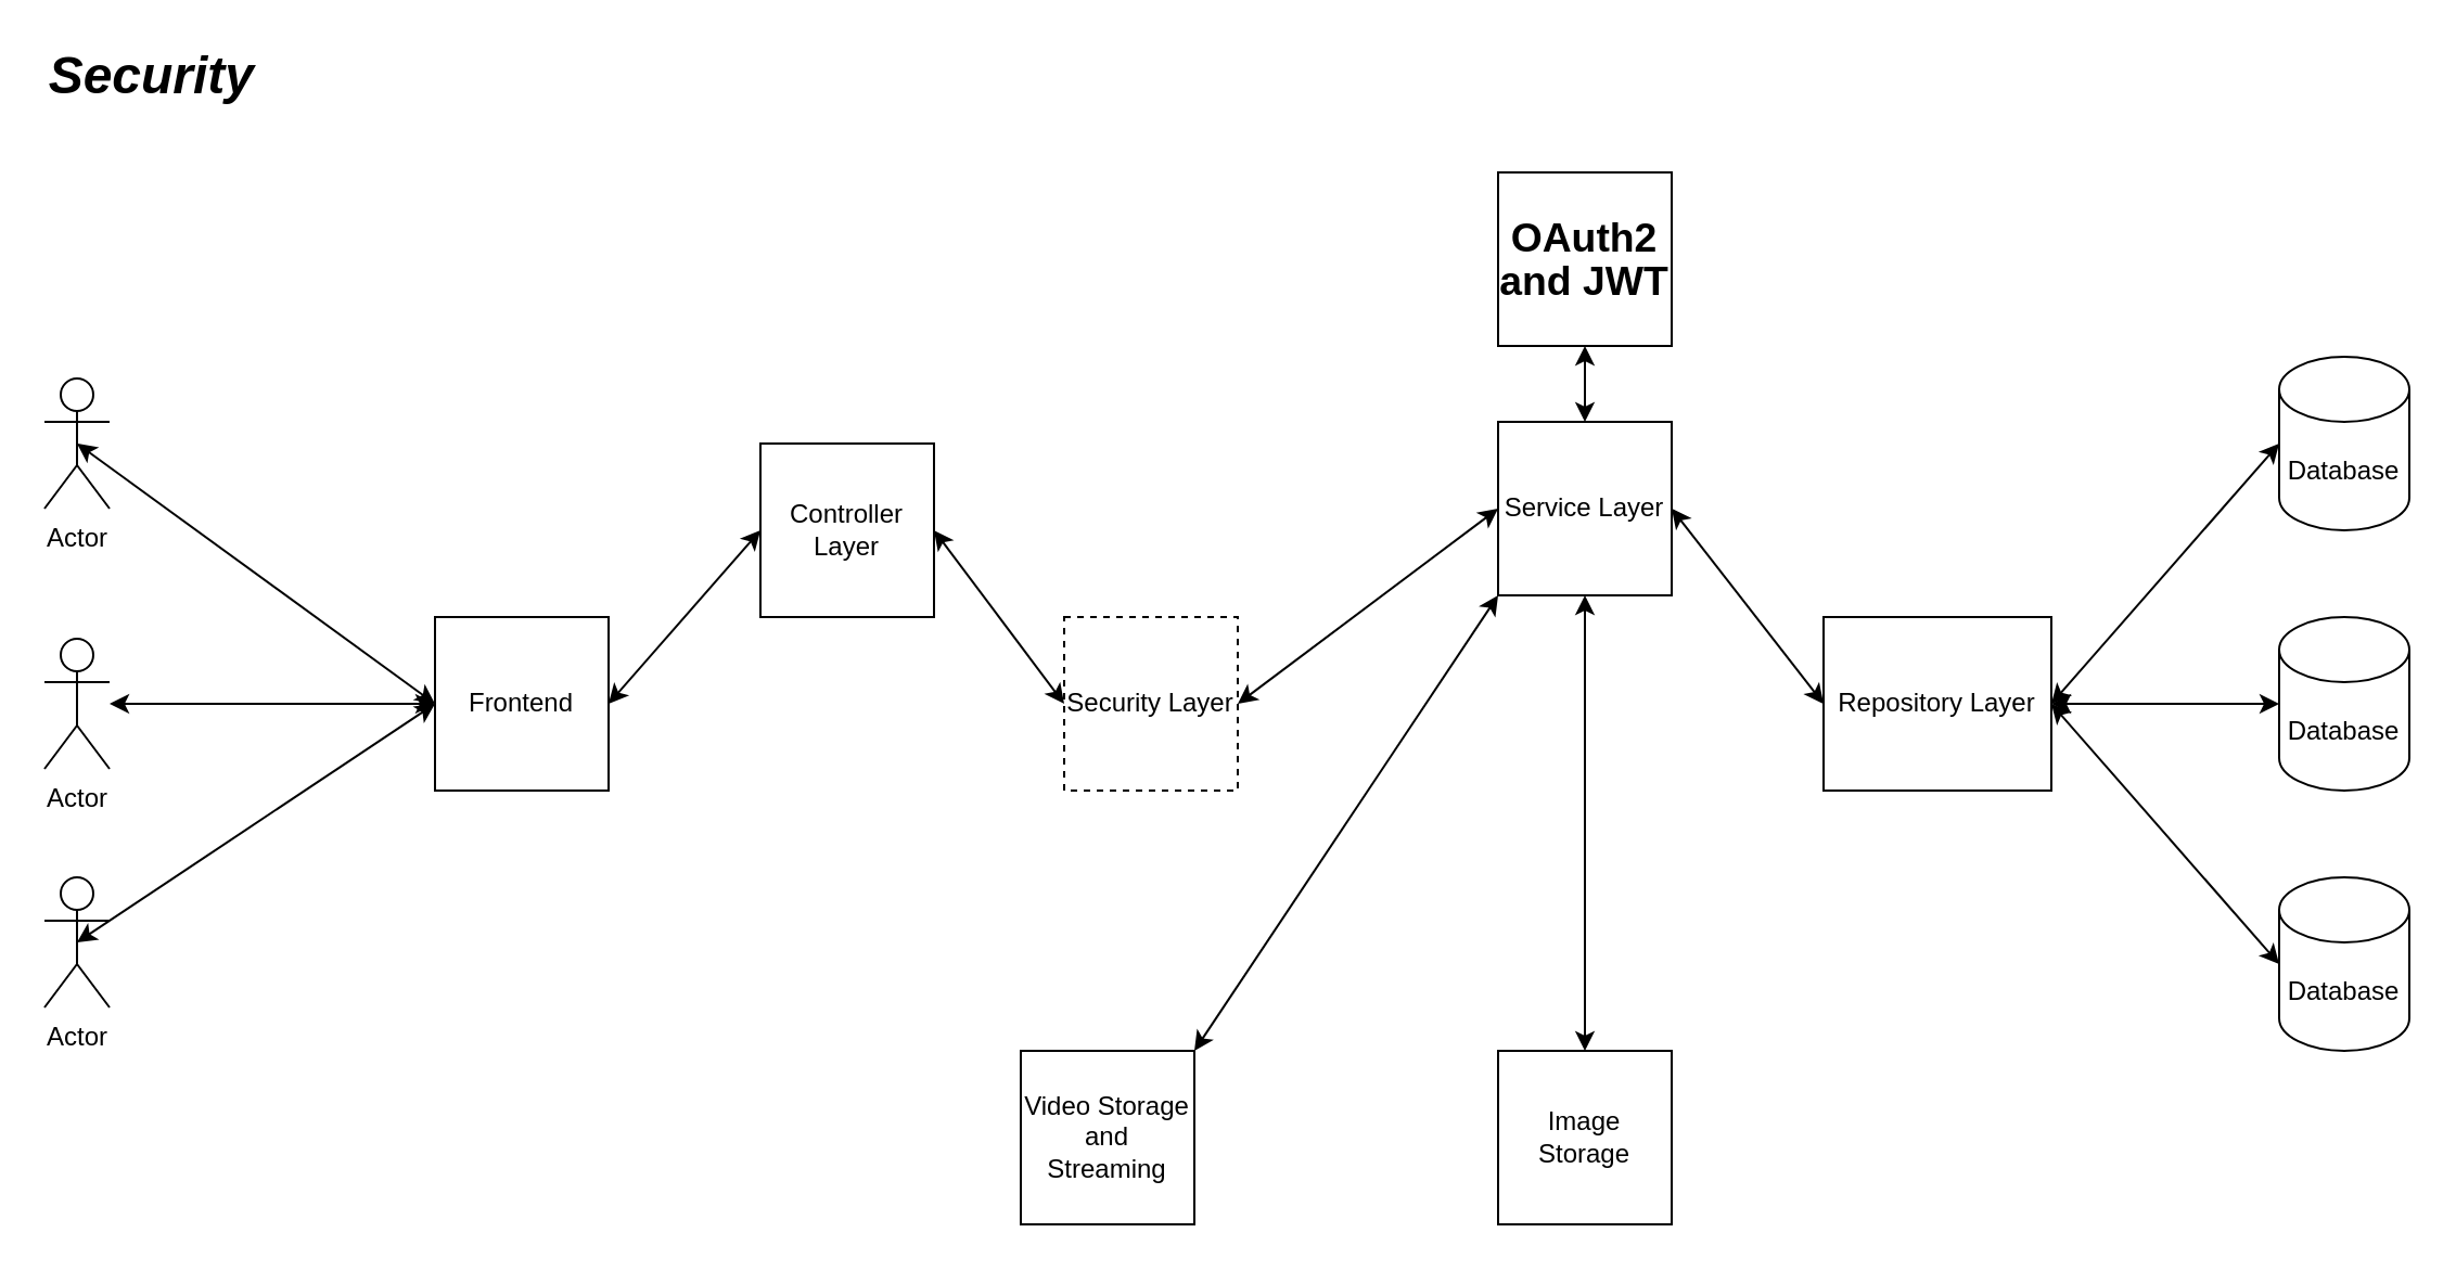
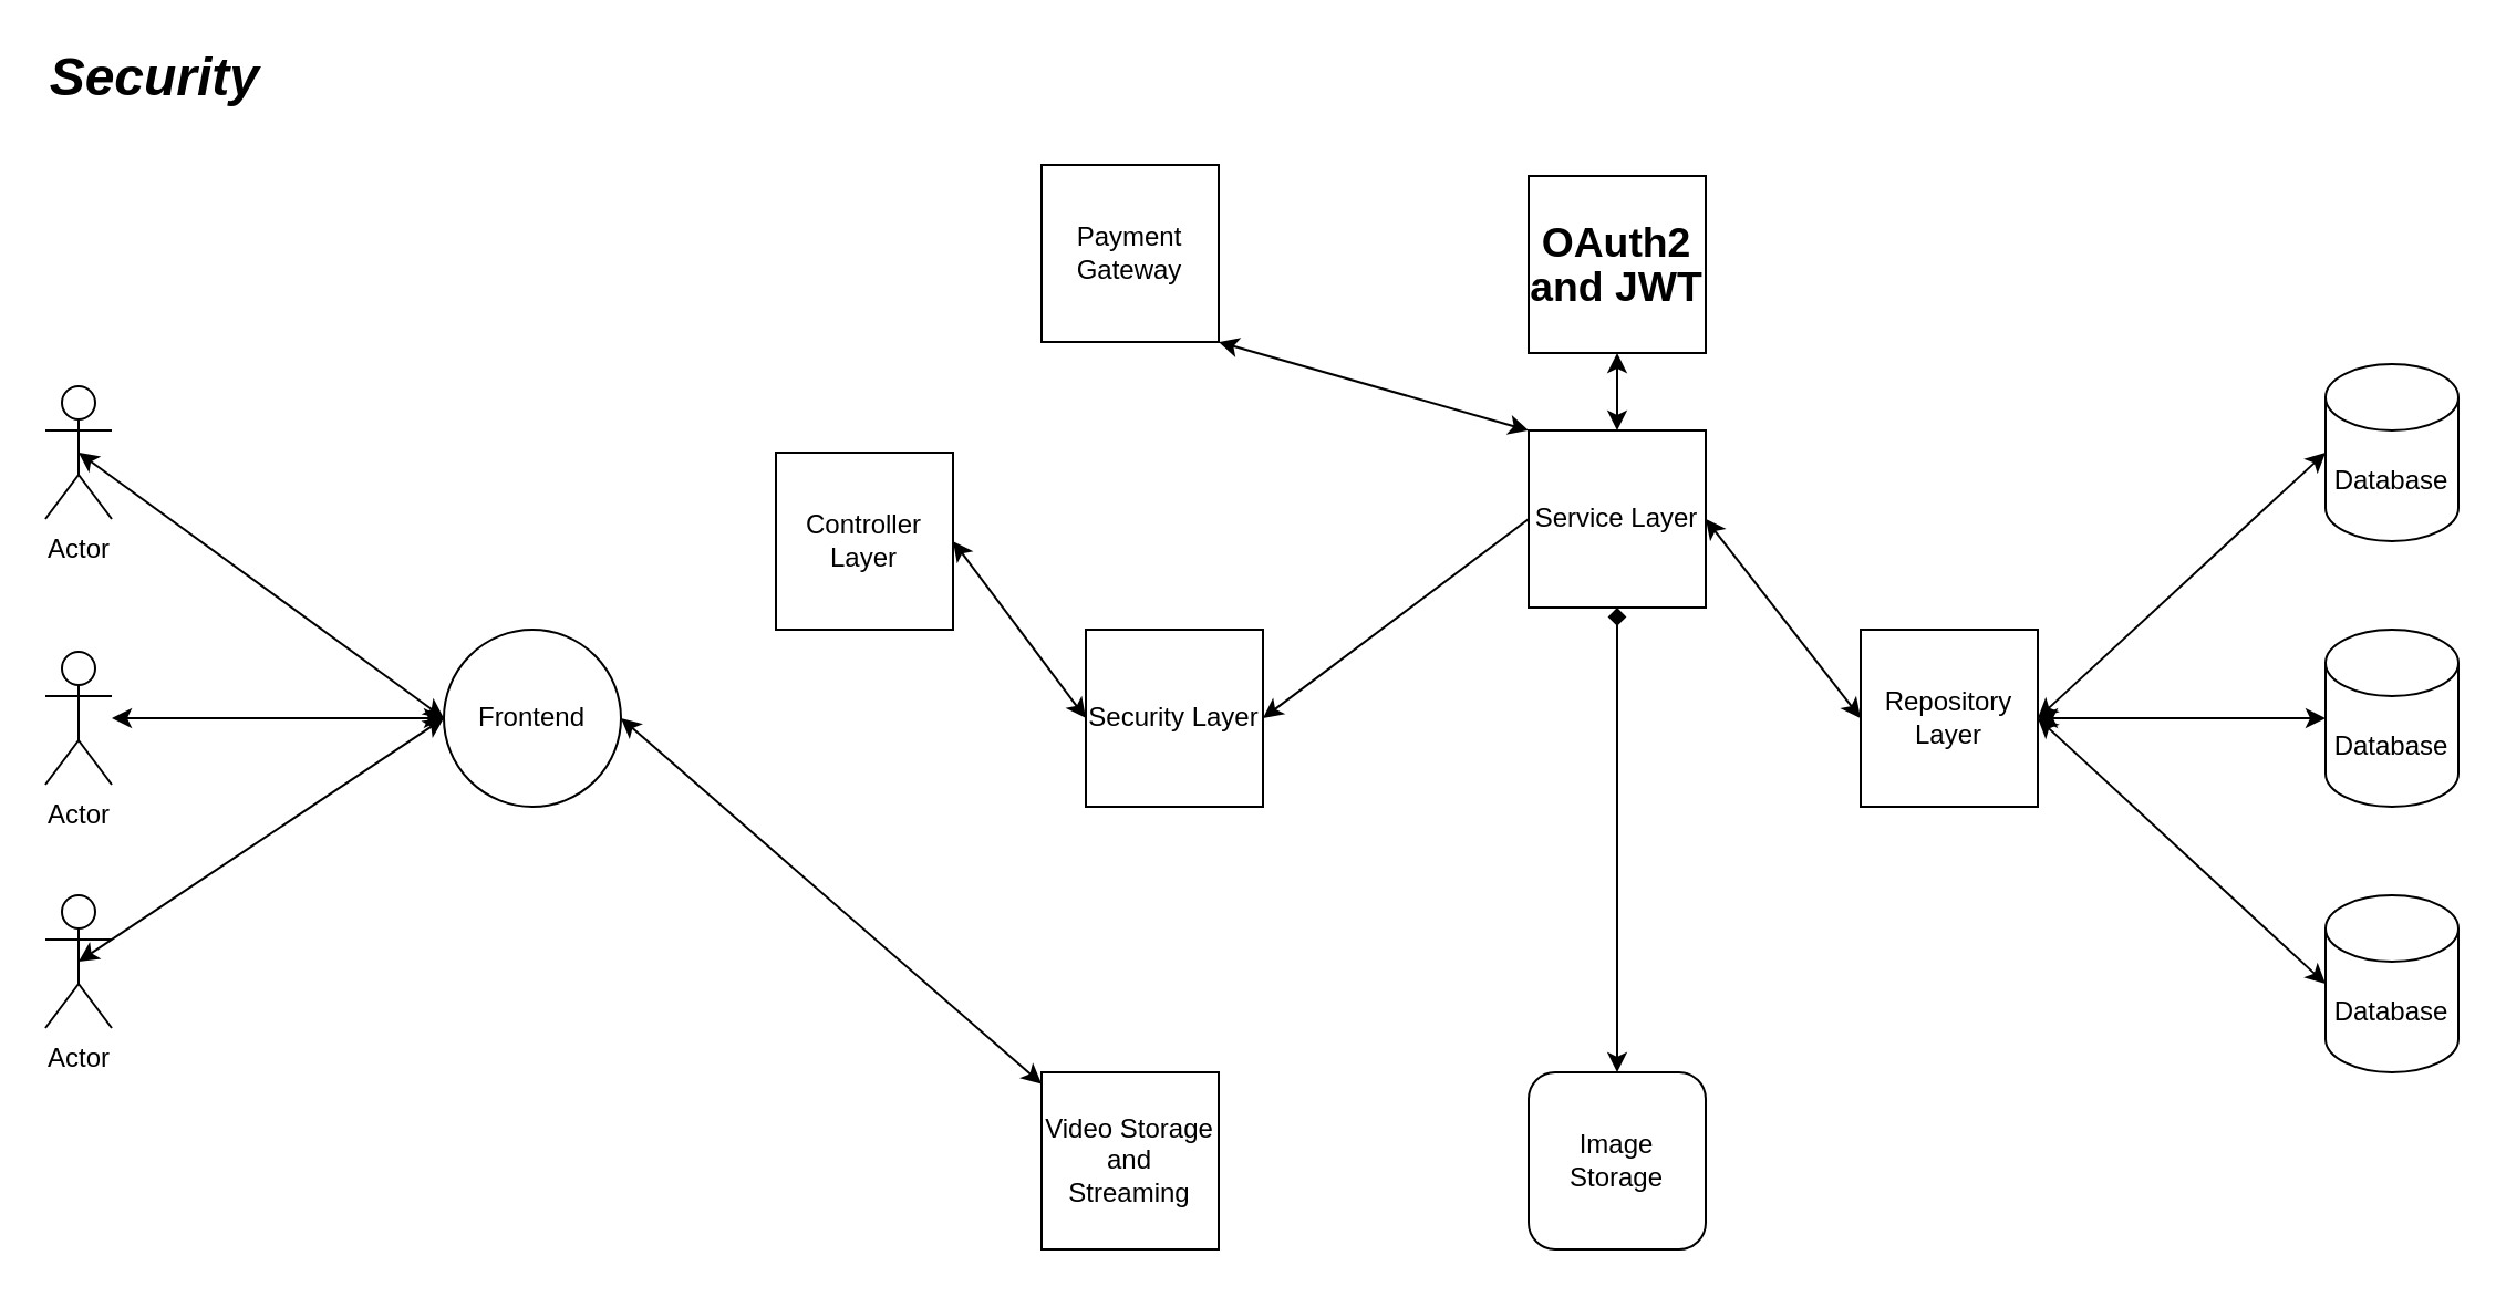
  <mxCell id="0" />
  <mxCell id="1" parent="0" />
  <mxCell id="2" value="Database" style="shape=cylinder3;whiteSpace=wrap;html=1;boundedLbl=1;backgroundOutline=1;size=15;" vertex="1" parent="1"><mxGeometry x="1050" y="164" width="60" height="80" as="geometry" /></mxCell>
  <mxCell id="3" style="edgeStyle=none;html=1;exitX=0;exitY=0.5;exitDx=0;exitDy=0;entryX=1;entryY=0.5;entryDx=0;entryDy=0;startArrow=classic;startFill=1;" edge="1" parent="1" source="7" target="8"><mxGeometry relative="1" as="geometry" /></mxCell>
  <mxCell id="4" style="edgeStyle=none;html=1;exitX=1;exitY=0.5;exitDx=0;exitDy=0;entryX=0;entryY=0.5;entryDx=0;entryDy=0;entryPerimeter=0;startArrow=classic;startFill=1;" edge="1" parent="1" source="7" target="2"><mxGeometry relative="1" as="geometry" /></mxCell>
  <mxCell id="5" style="edgeStyle=none;html=1;exitX=1;exitY=0.5;exitDx=0;exitDy=0;entryX=0;entryY=0.5;entryDx=0;entryDy=0;entryPerimeter=0;startArrow=classic;startFill=1;" edge="1" parent="1" source="7" target="29"><mxGeometry relative="1" as="geometry" /></mxCell>
  <mxCell id="6" style="edgeStyle=none;html=1;exitX=1;exitY=0.5;exitDx=0;exitDy=0;entryX=0;entryY=0.5;entryDx=0;entryDy=0;entryPerimeter=0;startArrow=classic;startFill=1;" edge="1" parent="1" source="7" target="30"><mxGeometry relative="1" as="geometry" /></mxCell>
- <mxCell id="7" value="Repository Layer" style="whiteSpace=wrap;html=1;aspect=fixed;" vertex="1" parent="1"><mxGeometry x="840" y="284" width="105" height="80" as="geometry" /></mxCell>
+ <mxCell id="7" value="Repository Layer" style="whiteSpace=wrap;html=1;aspect=fixed;" vertex="1" parent="1"><mxGeometry x="840" y="284" width="80" height="80" as="geometry" /></mxCell>
  <mxCell id="8" value="Service Layer" style="whiteSpace=wrap;html=1;aspect=fixed;" vertex="1" parent="1"><mxGeometry x="690" y="194" width="80" height="80" as="geometry" /></mxCell>
  <mxCell id="9" style="edgeStyle=none;html=1;exitX=1;exitY=0.5;exitDx=0;exitDy=0;entryX=0;entryY=0.5;entryDx=0;entryDy=0;startArrow=classic;startFill=1;" edge="1" parent="1" source="10" target="17"><mxGeometry relative="1" as="geometry" /></mxCell>
  <mxCell id="10" value="Controller Layer" style="whiteSpace=wrap;html=1;aspect=fixed;" vertex="1" parent="1"><mxGeometry x="350" y="204" width="80" height="80" as="geometry" /></mxCell>
- <mxCell id="11" style="edgeStyle=none;html=1;exitX=1;exitY=0.5;exitDx=0;exitDy=0;entryX=0;entryY=0.5;entryDx=0;entryDy=0;startArrow=classic;startFill=1;" edge="1" parent="1" source="13" target="10"><mxGeometry relative="1" as="geometry" /></mxCell>
+ <mxCell id="11" style="edgeStyle=none;html=1;exitX=1;exitY=0.5;exitDx=0;exitDy=0;startArrow=classic;startFill=1;" edge="1" parent="1" source="13" target="24"><mxGeometry relative="1" as="geometry" /></mxCell>
  <mxCell id="12" style="edgeStyle=none;html=1;exitX=0;exitY=0.5;exitDx=0;exitDy=0;entryX=0.5;entryY=0.5;entryDx=0;entryDy=0;entryPerimeter=0;startArrow=classic;startFill=1;" edge="1" parent="1" source="13" target="20"><mxGeometry relative="1" as="geometry" /></mxCell>
- <mxCell id="13" value="Frontend" style="whiteSpace=wrap;html=1;aspect=fixed;" vertex="1" parent="1"><mxGeometry x="200" y="284" width="80" height="80" as="geometry" /></mxCell>
+ <mxCell id="13" value="Frontend" style="ellipse;whiteSpace=wrap;html=1;aspect=fixed;" vertex="1" parent="1"><mxGeometry x="200" y="284" width="80" height="80" as="geometry" /></mxCell>
  <mxCell id="14" value="" style="edgeStyle=none;html=1;startArrow=classic;startFill=1;" edge="1" parent="1" source="15" target="13"><mxGeometry relative="1" as="geometry" /></mxCell>
  <mxCell id="15" value="Actor" style="shape=umlActor;verticalLabelPosition=bottom;verticalAlign=top;html=1;outlineConnect=0;" vertex="1" parent="1"><mxGeometry x="20" y="294" width="30" height="60" as="geometry" /></mxCell>
- <mxCell id="16" style="edgeStyle=none;html=1;exitX=1;exitY=0.5;exitDx=0;exitDy=0;entryX=0;entryY=0.5;entryDx=0;entryDy=0;startArrow=classic;startFill=1;" edge="1" parent="1" source="17" target="8"><mxGeometry relative="1" as="geometry" /></mxCell>
- <mxCell id="17" value="Security Layer" style="whiteSpace=wrap;html=1;aspect=fixed;dashed=1;" vertex="1" parent="1"><mxGeometry x="490" y="284" width="80" height="80" as="geometry" /></mxCell>
+ <mxCell id="16" style="edgeStyle=none;html=1;exitX=1;exitY=0.5;exitDx=0;exitDy=0;entryX=0;entryY=0.5;entryDx=0;entryDy=0;startArrow=classic;startFill=1;endArrow=none;" edge="1" parent="1" source="17" target="8"><mxGeometry relative="1" as="geometry" /></mxCell>
+ <mxCell id="17" value="Security Layer" style="whiteSpace=wrap;html=1;aspect=fixed;" vertex="1" parent="1"><mxGeometry x="490" y="284" width="80" height="80" as="geometry" /></mxCell>
  <mxCell id="18" style="edgeStyle=none;html=1;exitX=0.5;exitY=0.5;exitDx=0;exitDy=0;exitPerimeter=0;entryX=0;entryY=0.5;entryDx=0;entryDy=0;startArrow=classic;startFill=1;" edge="1" parent="1" source="19" target="13"><mxGeometry relative="1" as="geometry" /></mxCell>
  <mxCell id="19" value="Actor" style="shape=umlActor;verticalLabelPosition=bottom;verticalAlign=top;html=1;outlineConnect=0;" vertex="1" parent="1"><mxGeometry x="20" y="404" width="30" height="60" as="geometry" /></mxCell>
  <mxCell id="20" value="Actor" style="shape=umlActor;verticalLabelPosition=bottom;verticalAlign=top;html=1;outlineConnect=0;" vertex="1" parent="1"><mxGeometry x="20" y="174" width="30" height="60" as="geometry" /></mxCell>
- <mxCell id="23" style="edgeStyle=none;html=1;exitX=1;exitY=0;exitDx=0;exitDy=0;entryX=0;entryY=1;entryDx=0;entryDy=0;startArrow=classic;startFill=1;" edge="1" parent="1" source="24" target="8"><mxGeometry relative="1" as="geometry" /></mxCell>
+ <mxCell id="21" style="edgeStyle=none;html=1;exitX=1;exitY=1;exitDx=0;exitDy=0;entryX=0;entryY=0;entryDx=0;entryDy=0;startArrow=classic;startFill=1;" edge="1" parent="1" source="22" target="8"><mxGeometry relative="1" as="geometry" /></mxCell>
+ <mxCell id="22" value="Payment Gateway" style="whiteSpace=wrap;html=1;aspect=fixed;" vertex="1" parent="1"><mxGeometry x="470" y="74" width="80" height="80" as="geometry" /></mxCell>
  <mxCell id="24" value="Video Storage and Streaming" style="whiteSpace=wrap;html=1;aspect=fixed;" vertex="1" parent="1"><mxGeometry x="470" y="484" width="80" height="80" as="geometry" /></mxCell>
- <mxCell id="25" style="edgeStyle=none;html=1;exitX=0.5;exitY=0;exitDx=0;exitDy=0;entryX=0.5;entryY=1;entryDx=0;entryDy=0;startArrow=classic;startFill=1;" edge="1" parent="1" source="26" target="8"><mxGeometry relative="1" as="geometry" /></mxCell>
- <mxCell id="26" value="Image Storage" style="whiteSpace=wrap;html=1;aspect=fixed;" vertex="1" parent="1"><mxGeometry x="690" y="484" width="80" height="80" as="geometry" /></mxCell>
+ <mxCell id="25" style="edgeStyle=none;html=1;exitX=0.5;exitY=0;exitDx=0;exitDy=0;entryX=0.5;entryY=1;entryDx=0;entryDy=0;startArrow=classic;startFill=1;endArrow=diamond;" edge="1" parent="1" source="26" target="8"><mxGeometry relative="1" as="geometry" /></mxCell>
+ <mxCell id="26" value="Image Storage" style="whiteSpace=wrap;html=1;aspect=fixed;rounded=1;" vertex="1" parent="1"><mxGeometry x="690" y="484" width="80" height="80" as="geometry" /></mxCell>
  <mxCell id="27" style="edgeStyle=none;html=1;exitX=0.5;exitY=1;exitDx=0;exitDy=0;entryX=0.5;entryY=0;entryDx=0;entryDy=0;startArrow=classic;startFill=1;" edge="1" parent="1" source="28" target="8"><mxGeometry relative="1" as="geometry" /></mxCell>
  <mxCell id="28" value="&lt;b&gt;&lt;span style=&quot;font-size:14.0pt;line-height:107%;&lt;br/&gt;font-family:&amp;quot;Times New Roman&amp;quot;,serif;mso-ascii-theme-font:major-bidi;mso-fareast-font-family:&lt;br/&gt;Aptos;mso-fareast-theme-font:minor-latin;mso-hansi-theme-font:major-bidi;&lt;br/&gt;mso-bidi-theme-font:major-bidi;mso-ansi-language:EN-US;mso-fareast-language:&lt;br/&gt;EN-US;mso-bidi-language:AR-SA&quot;&gt;OAuth2 and JWT&lt;/span&gt;&lt;/b&gt;" style="whiteSpace=wrap;html=1;aspect=fixed;" vertex="1" parent="1"><mxGeometry x="690" y="79" width="80" height="80" as="geometry" /></mxCell>
  <mxCell id="29" value="Database" style="shape=cylinder3;whiteSpace=wrap;html=1;boundedLbl=1;backgroundOutline=1;size=15;" vertex="1" parent="1"><mxGeometry x="1050" y="284" width="60" height="80" as="geometry" /></mxCell>
  <mxCell id="30" value="Database" style="shape=cylinder3;whiteSpace=wrap;html=1;boundedLbl=1;backgroundOutline=1;size=15;" vertex="1" parent="1"><mxGeometry x="1050" y="404" width="60" height="80" as="geometry" /></mxCell>
  <mxCell id="31" value="&lt;h1&gt;&lt;span&gt;&lt;i&gt;Security&amp;nbsp;&lt;/i&gt;&lt;/span&gt;&lt;br&gt;&lt;/h1&gt;" style="text;html=1;strokeColor=none;fillColor=none;align=center;verticalAlign=middle;whiteSpace=wrap;rounded=0;" vertex="1" parent="1"><mxGeometry x="43" y="20" width="60" height="30" as="geometry" /></mxCell>
